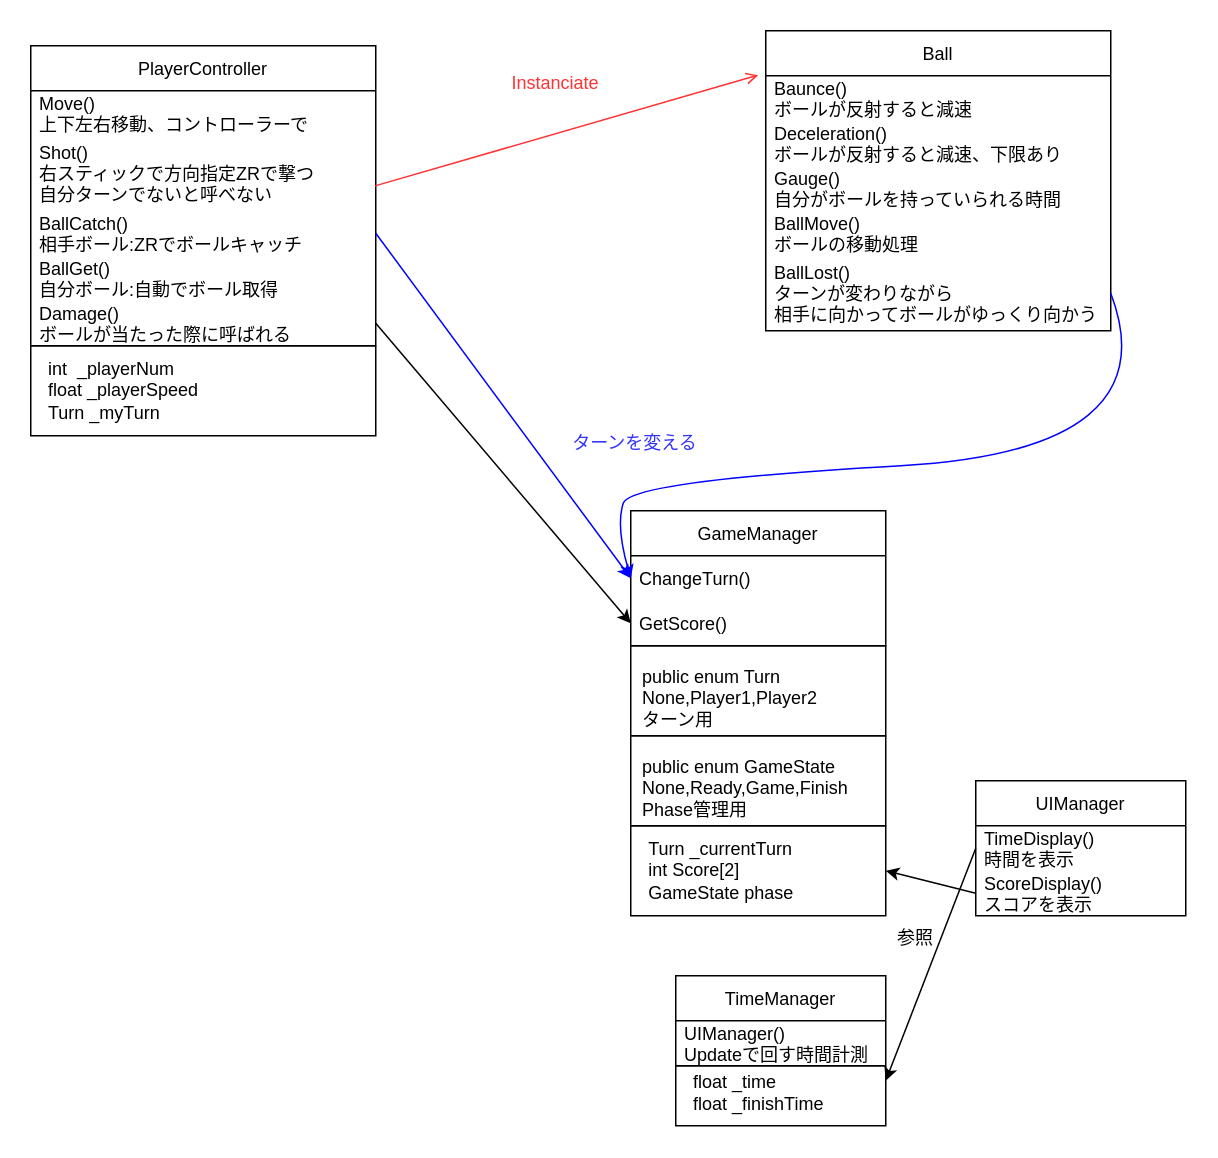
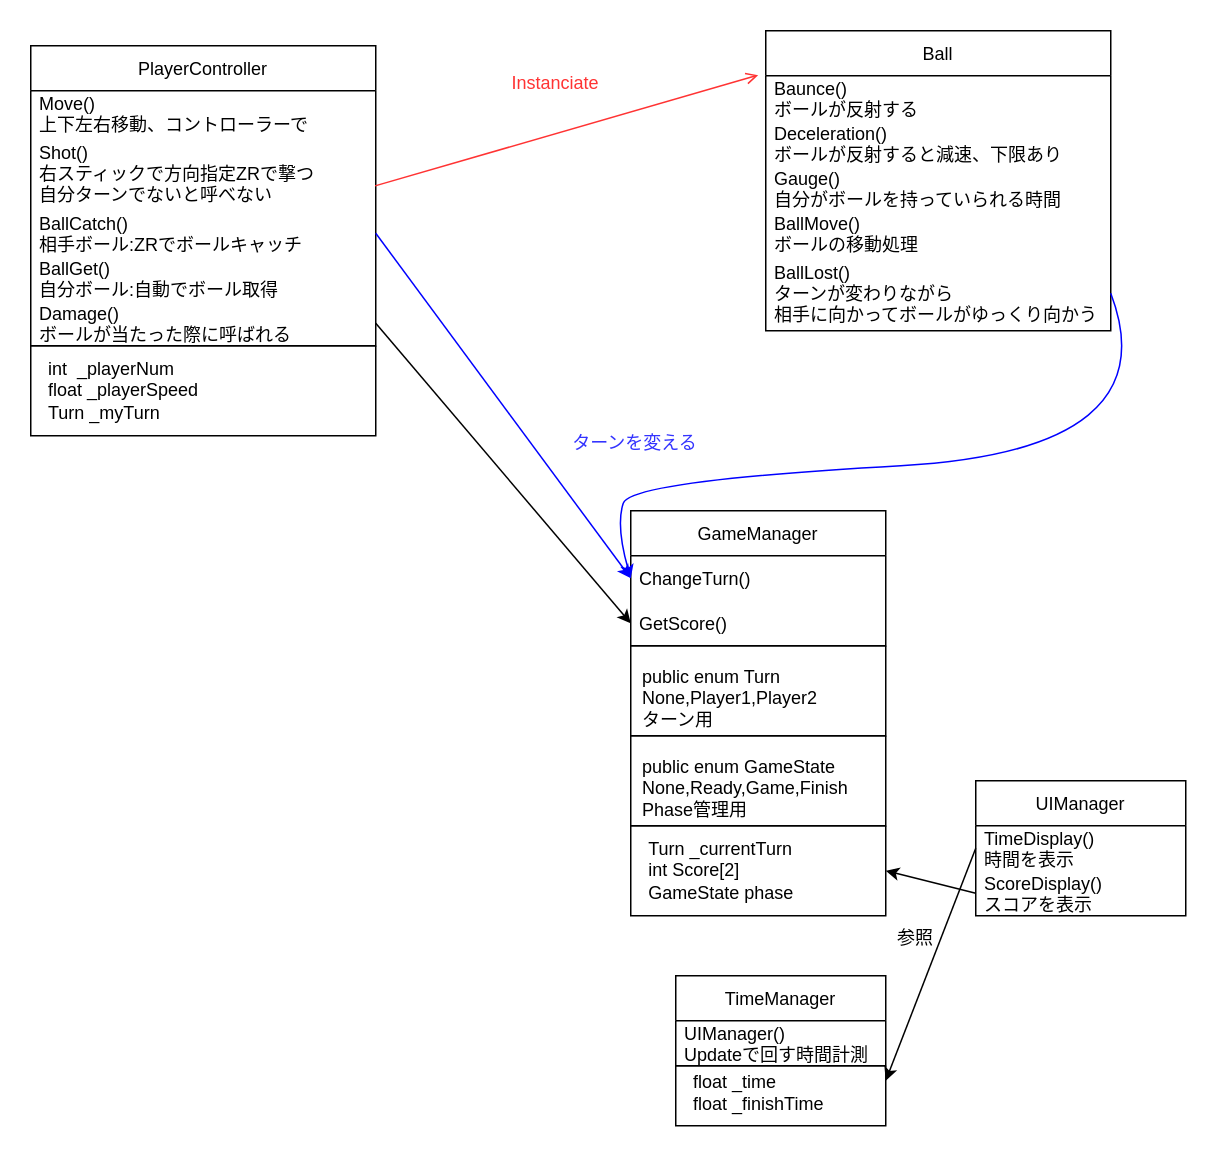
  <mxCell id="0" />
  <mxCell id="1" parent="0" />
  <mxCell id="2" value="PlayerController" style="swimlane;fontStyle=0;childLayout=stackLayout;horizontal=1;startSize=30;horizontalStack=0;resizeParent=1;resizeParentMax=0;resizeLast=0;collapsible=1;marginBottom=0;" parent="1" vertex="1"><mxGeometry x="20" y="30" width="230" height="200" as="geometry" /></mxCell>
  <mxCell id="3" value="Move()&#10;上下左右移動、コントローラーで" style="text;strokeColor=none;fillColor=none;align=left;verticalAlign=middle;spacingLeft=4;spacingRight=4;overflow=hidden;points=[[0,0.5],[1,0.5]];portConstraint=eastwest;rotatable=0;" parent="2" vertex="1"><mxGeometry y="30" width="230" height="30" as="geometry" /></mxCell>
  <mxCell id="4" value="Shot()&#10;右スティックで方向指定ZRで撃つ&#10;自分ターンでないと呼べない" style="text;strokeColor=none;fillColor=none;align=left;verticalAlign=middle;spacingLeft=4;spacingRight=4;overflow=hidden;points=[[0,0.5],[1,0.5]];portConstraint=eastwest;rotatable=0;" parent="2" vertex="1"><mxGeometry y="60" width="230" height="50" as="geometry" /></mxCell>
  <mxCell id="5" value="BallCatch()&#10;相手ボール:ZRでボールキャッチ" style="text;strokeColor=none;fillColor=none;align=left;verticalAlign=middle;spacingLeft=4;spacingRight=4;overflow=hidden;points=[[0,0.5],[1,0.5]];portConstraint=eastwest;rotatable=0;" parent="2" vertex="1"><mxGeometry y="110" width="230" height="30" as="geometry" /></mxCell>
  <mxCell id="6" value="BallGet()&#10;自分ボール:自動でボール取得" style="text;strokeColor=none;fillColor=none;align=left;verticalAlign=middle;spacingLeft=4;spacingRight=4;overflow=hidden;points=[[0,0.5],[1,0.5]];portConstraint=eastwest;rotatable=0;" parent="2" vertex="1"><mxGeometry y="140" width="230" height="30" as="geometry" /></mxCell>
  <mxCell id="7" value="Damage()&#10;ボールが当たった際に呼ばれる" style="text;strokeColor=none;fillColor=none;align=left;verticalAlign=middle;spacingLeft=4;spacingRight=4;overflow=hidden;points=[[0,0.5],[1,0.5]];portConstraint=eastwest;rotatable=0;" parent="2" vertex="1"><mxGeometry y="170" width="230" height="30" as="geometry" /></mxCell>
  <mxCell id="8" value="Ball" style="swimlane;fontStyle=0;childLayout=stackLayout;horizontal=1;startSize=30;horizontalStack=0;resizeParent=1;resizeParentMax=0;resizeLast=0;collapsible=1;marginBottom=0;" parent="1" vertex="1"><mxGeometry x="510" y="20" width="230" height="200" as="geometry" /></mxCell>
- <mxCell id="9" value="Baunce()&#10;ボールが反射すると減速" style="text;strokeColor=none;fillColor=none;align=left;verticalAlign=middle;spacingLeft=4;spacingRight=4;overflow=hidden;points=[[0,0.5],[1,0.5]];portConstraint=eastwest;rotatable=0;" parent="8" vertex="1"><mxGeometry y="30" width="230" height="30" as="geometry" /></mxCell>
+ <mxCell id="9" value="Baunce()&#10;ボールが反射する" style="text;strokeColor=none;fillColor=none;align=left;verticalAlign=middle;spacingLeft=4;spacingRight=4;overflow=hidden;points=[[0,0.5],[1,0.5]];portConstraint=eastwest;rotatable=0;" parent="8" vertex="1"><mxGeometry y="30" width="230" height="30" as="geometry" /></mxCell>
  <mxCell id="10" value="Deceleration()&#10;ボールが反射すると減速、下限あり" style="text;strokeColor=none;fillColor=none;align=left;verticalAlign=middle;spacingLeft=4;spacingRight=4;overflow=hidden;points=[[0,0.5],[1,0.5]];portConstraint=eastwest;rotatable=0;" parent="8" vertex="1"><mxGeometry y="60" width="230" height="30" as="geometry" /></mxCell>
  <mxCell id="11" value="Gauge()&#10;自分がボールを持っていられる時間" style="text;strokeColor=none;fillColor=none;align=left;verticalAlign=middle;spacingLeft=4;spacingRight=4;overflow=hidden;points=[[0,0.5],[1,0.5]];portConstraint=eastwest;rotatable=0;" parent="8" vertex="1"><mxGeometry y="90" width="230" height="30" as="geometry" /></mxCell>
  <mxCell id="12" value="BallMove()&#10;ボールの移動処理" style="text;strokeColor=none;fillColor=none;align=left;verticalAlign=middle;spacingLeft=4;spacingRight=4;overflow=hidden;points=[[0,0.5],[1,0.5]];portConstraint=eastwest;rotatable=0;" parent="8" vertex="1"><mxGeometry y="120" width="230" height="30" as="geometry" /></mxCell>
  <mxCell id="13" value="BallLost()&#10;ターンが変わりながら&#10;相手に向かってボールがゆっくり向かう" style="text;strokeColor=none;fillColor=none;align=left;verticalAlign=middle;spacingLeft=4;spacingRight=4;overflow=hidden;points=[[0,0.5],[1,0.5]];portConstraint=eastwest;rotatable=0;" parent="8" vertex="1"><mxGeometry y="150" width="230" height="50" as="geometry" /></mxCell>
  <mxCell id="14" value="GameManager" style="swimlane;fontStyle=0;childLayout=stackLayout;horizontal=1;startSize=30;horizontalStack=0;resizeParent=1;resizeParentMax=0;resizeLast=0;collapsible=1;marginBottom=0;" parent="1" vertex="1"><mxGeometry x="420" y="340" width="170" height="90" as="geometry" /></mxCell>
  <mxCell id="15" value="ChangeTurn()" style="text;strokeColor=none;fillColor=none;align=left;verticalAlign=middle;spacingLeft=4;spacingRight=4;overflow=hidden;points=[[0,0.5],[1,0.5]];portConstraint=eastwest;rotatable=0;" parent="14" vertex="1"><mxGeometry y="30" width="170" height="30" as="geometry" /></mxCell>
  <mxCell id="16" value="GetScore()" style="text;strokeColor=none;fillColor=none;align=left;verticalAlign=middle;spacingLeft=4;spacingRight=4;overflow=hidden;points=[[0,0.5],[1,0.5]];portConstraint=eastwest;rotatable=0;" parent="14" vertex="1"><mxGeometry y="60" width="170" height="30" as="geometry" /></mxCell>
  <mxCell id="17" value="UIManager" style="swimlane;fontStyle=0;childLayout=stackLayout;horizontal=1;startSize=30;horizontalStack=0;resizeParent=1;resizeParentMax=0;resizeLast=0;collapsible=1;marginBottom=0;" parent="1" vertex="1"><mxGeometry x="650" y="520" width="140" height="90" as="geometry" /></mxCell>
  <mxCell id="18" value="TimeDisplay()&#10;時間を表示&#10;" style="text;strokeColor=none;fillColor=none;align=left;verticalAlign=middle;spacingLeft=4;spacingRight=4;overflow=hidden;points=[[0,0.5],[1,0.5]];portConstraint=eastwest;rotatable=0;" parent="17" vertex="1"><mxGeometry y="30" width="140" height="30" as="geometry" /></mxCell>
  <mxCell id="19" value="ScoreDisplay()&#10;スコアを表示" style="text;strokeColor=none;fillColor=none;align=left;verticalAlign=middle;spacingLeft=4;spacingRight=4;overflow=hidden;points=[[0,0.5],[1,0.5]];portConstraint=eastwest;rotatable=0;" parent="17" vertex="1"><mxGeometry y="60" width="140" height="30" as="geometry" /></mxCell>
  <mxCell id="20" value="TimeManager" style="swimlane;fontStyle=0;childLayout=stackLayout;horizontal=1;startSize=30;horizontalStack=0;resizeParent=1;resizeParentMax=0;resizeLast=0;collapsible=1;marginBottom=0;" parent="1" vertex="1"><mxGeometry x="450" y="650" width="140" height="60" as="geometry" /></mxCell>
  <mxCell id="21" value="UIManager()&#10;Updateで回す時間計測" style="text;strokeColor=none;fillColor=none;align=left;verticalAlign=middle;spacingLeft=4;spacingRight=4;overflow=hidden;points=[[0,0.5],[1,0.5]];portConstraint=eastwest;rotatable=0;" parent="20" vertex="1"><mxGeometry y="30" width="140" height="30" as="geometry" /></mxCell>
  <mxCell id="22" value="" style="swimlane;startSize=0;" parent="1" vertex="1"><mxGeometry x="20" y="230" width="230" height="60" as="geometry" /></mxCell>
  <mxCell id="23" value="int&amp;nbsp; _playerNum&lt;br&gt;float _playerSpeed&lt;br&gt;Turn _myTurn" style="text;html=1;align=left;verticalAlign=middle;resizable=0;points=[];autosize=1;strokeColor=none;fillColor=none;" parent="22" vertex="1"><mxGeometry x="10" width="120" height="60" as="geometry" /></mxCell>
  <mxCell id="24" value="" style="endArrow=open;html=1;rounded=0;exitX=0.998;exitY=0.668;exitDx=0;exitDy=0;exitPerimeter=0;entryX=-0.022;entryY=0.148;entryDx=0;entryDy=0;entryPerimeter=0;strokeColor=#FF3333;" parent="1" source="4" target="8" edge="1"><mxGeometry width="50" height="50" relative="1" as="geometry"><mxPoint x="440" y="300" as="sourcePoint" /><mxPoint x="490" y="250" as="targetPoint" /></mxGeometry></mxCell>
  <mxCell id="25" value="&lt;font color=&quot;#ff3333&quot;&gt;Instanciate&lt;/font&gt;" style="text;html=1;strokeColor=none;fillColor=none;align=center;verticalAlign=middle;whiteSpace=wrap;rounded=0;" parent="1" vertex="1"><mxGeometry x="340" y="40" width="60" height="30" as="geometry" /></mxCell>
  <mxCell id="26" value="" style="endArrow=classic;html=1;rounded=0;exitX=1;exitY=0.5;exitDx=0;exitDy=0;entryX=0;entryY=0.5;entryDx=0;entryDy=0;strokeColor=#0000FF;" parent="1" source="5" target="15" edge="1"><mxGeometry width="50" height="50" relative="1" as="geometry"><mxPoint x="440" y="300" as="sourcePoint" /><mxPoint x="440" y="230" as="targetPoint" /></mxGeometry></mxCell>
  <mxCell id="27" value="&lt;font color=&quot;#3333ff&quot;&gt;ターンを変える&lt;/font&gt;" style="text;html=1;strokeColor=none;fillColor=none;align=center;verticalAlign=middle;whiteSpace=wrap;rounded=0;" parent="1" vertex="1"><mxGeometry x="360" y="280" width="126" height="30" as="geometry" /></mxCell>
  <mxCell id="28" value="" style="endArrow=classic;html=1;exitX=1;exitY=0.5;exitDx=0;exitDy=0;entryX=0;entryY=0.5;entryDx=0;entryDy=0;strokeColor=#0000FF;strokeWidth=1;curved=1;" parent="1" source="13" target="15" edge="1"><mxGeometry width="50" height="50" relative="1" as="geometry"><mxPoint x="735" y="240" as="sourcePoint" /><mxPoint x="490" y="240" as="targetPoint" /><Array as="points"><mxPoint x="780" y="300" /><mxPoint x="420" y="320" /><mxPoint x="410" y="350" /></Array></mxGeometry></mxCell>
  <mxCell id="29" value="" style="swimlane;startSize=0;fontColor=#3333FF;" parent="1" vertex="1"><mxGeometry x="420" y="550" width="170" height="60" as="geometry" /></mxCell>
  <mxCell id="30" value="&lt;div style=&quot;text-align: left;&quot;&gt;&lt;span style=&quot;color: rgb(0, 0, 0); background-color: initial;&quot;&gt;Turn _currentTurn&lt;/span&gt;&lt;/div&gt;&lt;font color=&quot;#000000&quot;&gt;&lt;div style=&quot;text-align: left;&quot;&gt;&lt;span style=&quot;background-color: initial;&quot;&gt;int Score[2]&lt;/span&gt;&lt;/div&gt;&lt;div style=&quot;text-align: left;&quot;&gt;&lt;span style=&quot;background-color: initial;&quot;&gt;GameState phase&lt;/span&gt;&lt;/div&gt;&lt;/font&gt;" style="text;html=1;align=center;verticalAlign=middle;resizable=0;points=[];autosize=1;strokeColor=none;fillColor=none;fontColor=#3333FF;" parent="29" vertex="1"><mxGeometry width="120" height="60" as="geometry" /></mxCell>
  <mxCell id="31" value="" style="endArrow=classic;html=1;fontColor=#000000;strokeColor=#000000;strokeWidth=1;curved=1;exitX=0;exitY=0.5;exitDx=0;exitDy=0;entryX=1;entryY=0.5;entryDx=0;entryDy=0;" parent="1" source="19" target="29" edge="1"><mxGeometry width="50" height="50" relative="1" as="geometry"><mxPoint x="480" y="530" as="sourcePoint" /><mxPoint x="530" y="480" as="targetPoint" /></mxGeometry></mxCell>
  <mxCell id="32" value="" style="endArrow=classic;html=1;fontColor=#000000;strokeColor=#000000;strokeWidth=1;curved=1;exitX=0;exitY=0.5;exitDx=0;exitDy=0;entryX=1;entryY=0.25;entryDx=0;entryDy=0;" parent="1" source="18" target="33" edge="1"><mxGeometry width="50" height="50" relative="1" as="geometry"><mxPoint x="480" y="530" as="sourcePoint" /><mxPoint x="530" y="480" as="targetPoint" /></mxGeometry></mxCell>
  <mxCell id="33" value="" style="swimlane;startSize=0;fontColor=#000000;" parent="1" vertex="1"><mxGeometry x="450" y="710" width="140" height="40" as="geometry" /></mxCell>
  <mxCell id="34" value="float _time&lt;br&gt;float _finishTime" style="text;html=1;strokeColor=none;fillColor=none;align=left;verticalAlign=middle;whiteSpace=wrap;rounded=0;fontColor=#000000;" parent="33" vertex="1"><mxGeometry x="10" y="5" width="120" height="25" as="geometry" /></mxCell>
  <mxCell id="35" value="参照" style="text;html=1;strokeColor=none;fillColor=none;align=center;verticalAlign=middle;whiteSpace=wrap;rounded=0;fontColor=#000000;" parent="1" vertex="1"><mxGeometry x="580" y="610" width="60" height="30" as="geometry" /></mxCell>
  <mxCell id="36" value="" style="swimlane;startSize=0;fontColor=#000000;" parent="1" vertex="1"><mxGeometry x="420" y="430" width="170" height="60" as="geometry" /></mxCell>
  <mxCell id="37" value="public enum Turn&lt;br&gt;None,Player1,Player2&lt;br&gt;ターン用" style="text;html=1;strokeColor=none;fillColor=none;align=left;verticalAlign=middle;whiteSpace=wrap;rounded=0;fontColor=#000000;" parent="36" vertex="1"><mxGeometry x="6" y="20" width="64" height="30" as="geometry" /></mxCell>
  <mxCell id="38" value="" style="swimlane;startSize=0;fontColor=#000000;" parent="1" vertex="1"><mxGeometry x="420" y="490" width="170" height="60" as="geometry" /></mxCell>
  <mxCell id="39" value="public enum GameState&lt;br&gt;None,Ready,Game,Finish&lt;br&gt;Phase管理用" style="text;html=1;strokeColor=none;fillColor=none;align=left;verticalAlign=middle;whiteSpace=wrap;rounded=0;fontColor=#000000;" parent="38" vertex="1"><mxGeometry x="6" y="20" width="164" height="30" as="geometry" /></mxCell>
  <mxCell id="40" value="" style="endArrow=classic;html=1;rounded=0;exitX=1;exitY=0.5;exitDx=0;exitDy=0;entryX=0;entryY=0.5;entryDx=0;entryDy=0;" edge="1" parent="1" source="7" target="16"><mxGeometry width="50" height="50" relative="1" as="geometry"><mxPoint x="330" y="300" as="sourcePoint" /><mxPoint x="380" y="250" as="targetPoint" /></mxGeometry></mxCell>
